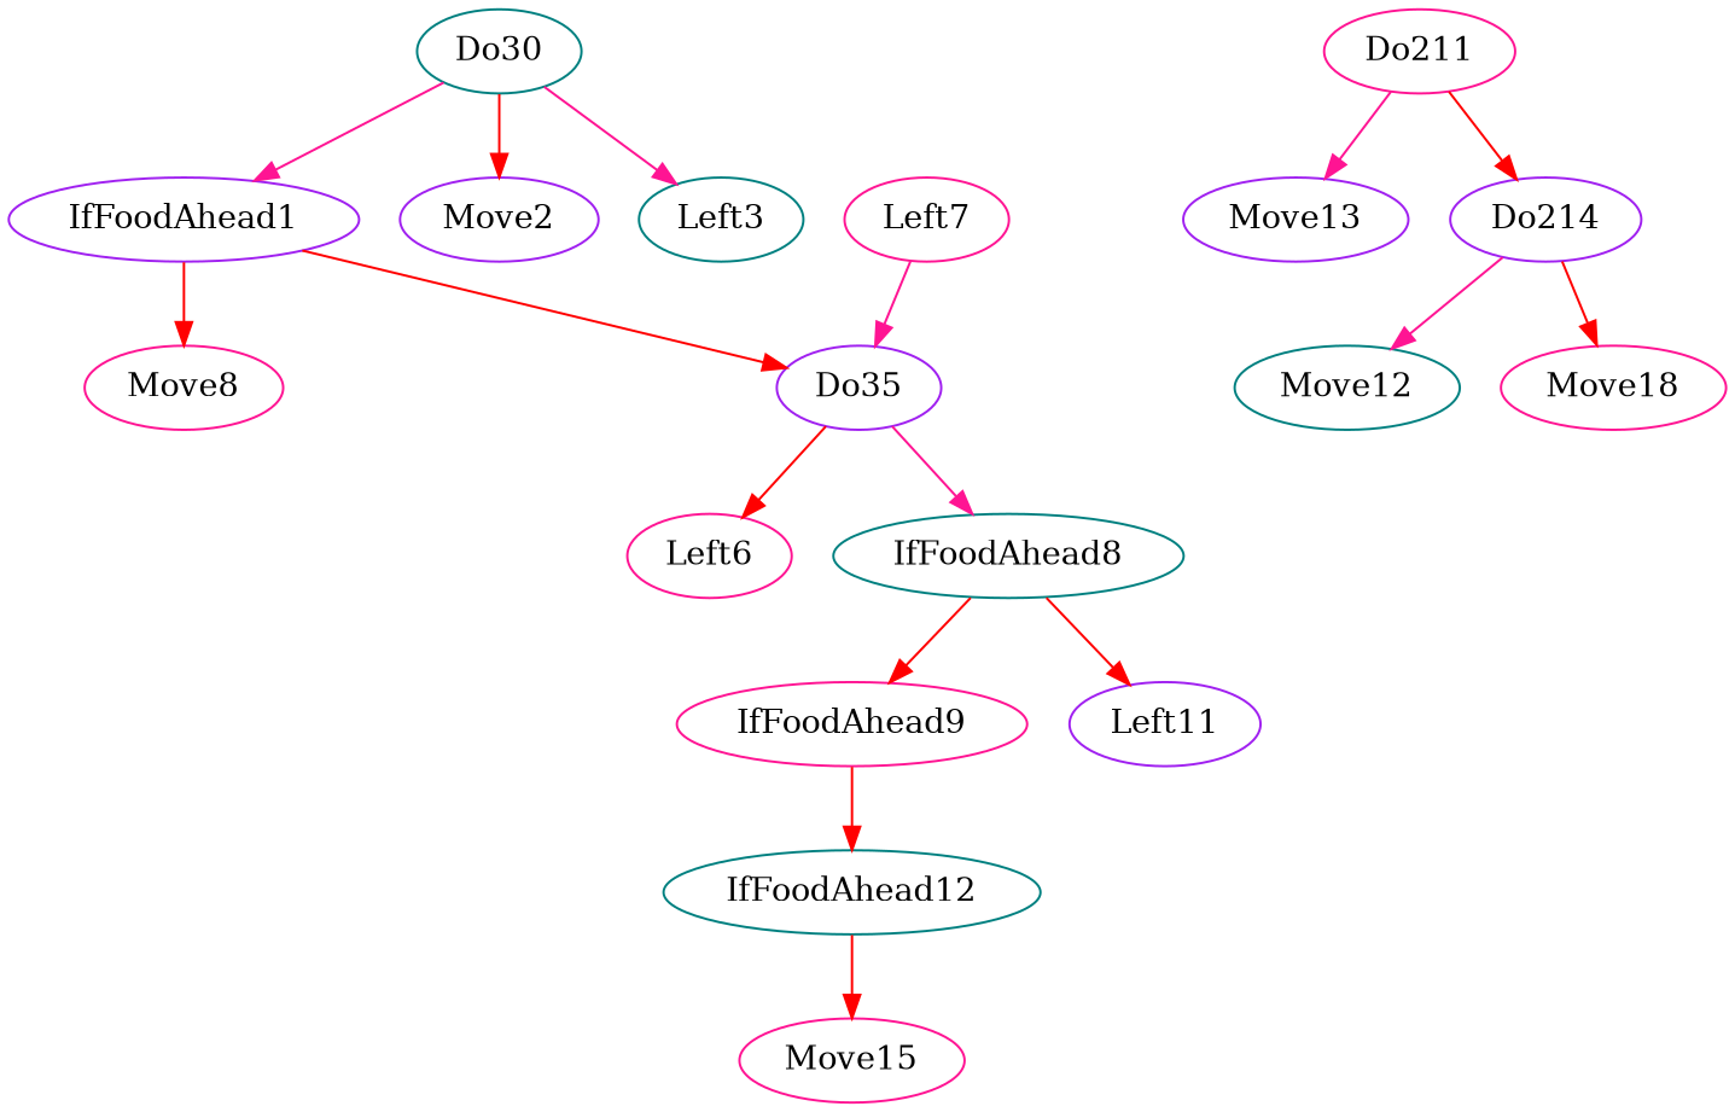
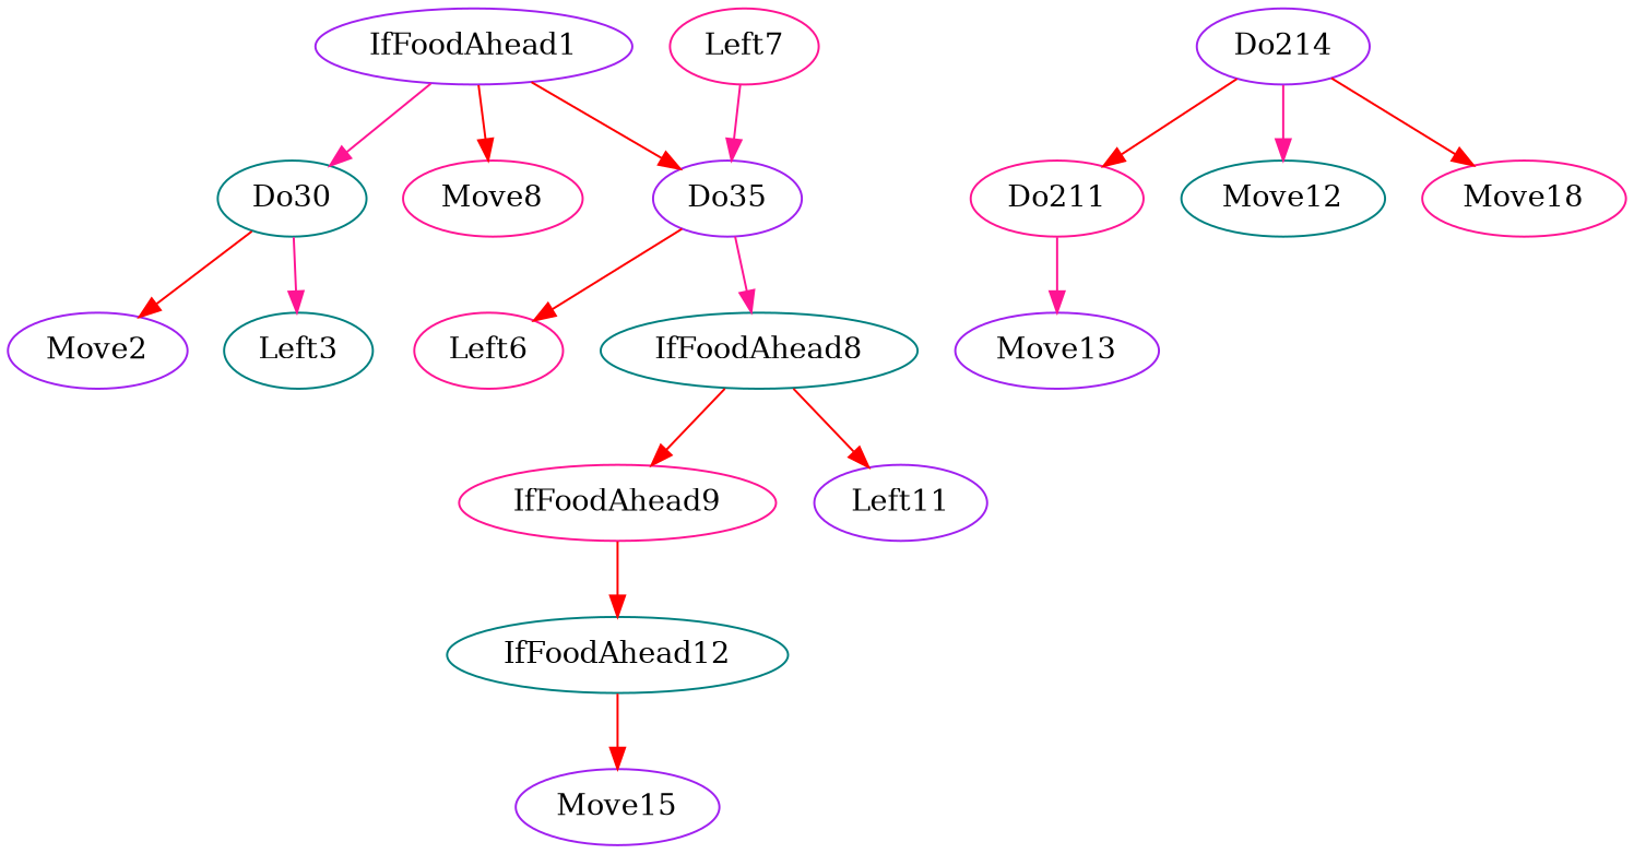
  digraph {
    node [color=deeppink]
    edge [color=red]
    Do30 [color=teal]
    IfFoodAhead1 [color=purple]
    Move2 [color=purple]
    Left3 [color=teal]
    n5 [label=Move8]
    Do35 [color=purple]
    Left6
    IfFoodAhead8 [color=teal]
    Left7
    IfFoodAhead9
    n11 [color=purple label=Left11]
    IfFoodAhead12 [color=teal]
    Move13 [color=purple]
    Do211
    Do214 [color=purple]
-   Move15
+   Move15 [color=purple]
    n17 [color=teal label=Move12]
    Move18
-   Do30 -> IfFoodAhead1 [color=deeppink]
+   IfFoodAhead1 -> Do30 [color=deeppink]
    Do30 -> Move2
    Do30 -> Left3 [color=deeppink]
    IfFoodAhead1 -> n5
    IfFoodAhead1 -> Do35
    Do35 -> Left6
    Do35 -> IfFoodAhead8 [color=deeppink]
    IfFoodAhead8 -> IfFoodAhead9
    IfFoodAhead8 -> n11
    Left7 -> Do35 [color=deeppink]
    IfFoodAhead9 -> IfFoodAhead12
    IfFoodAhead12 -> Move15
    Do211 -> Move13 [color=deeppink]
-   Do211 -> Do214
+   Do214 -> Do211
    Do214 -> n17 [color=deeppink]
    Do214 -> Move18
  }
